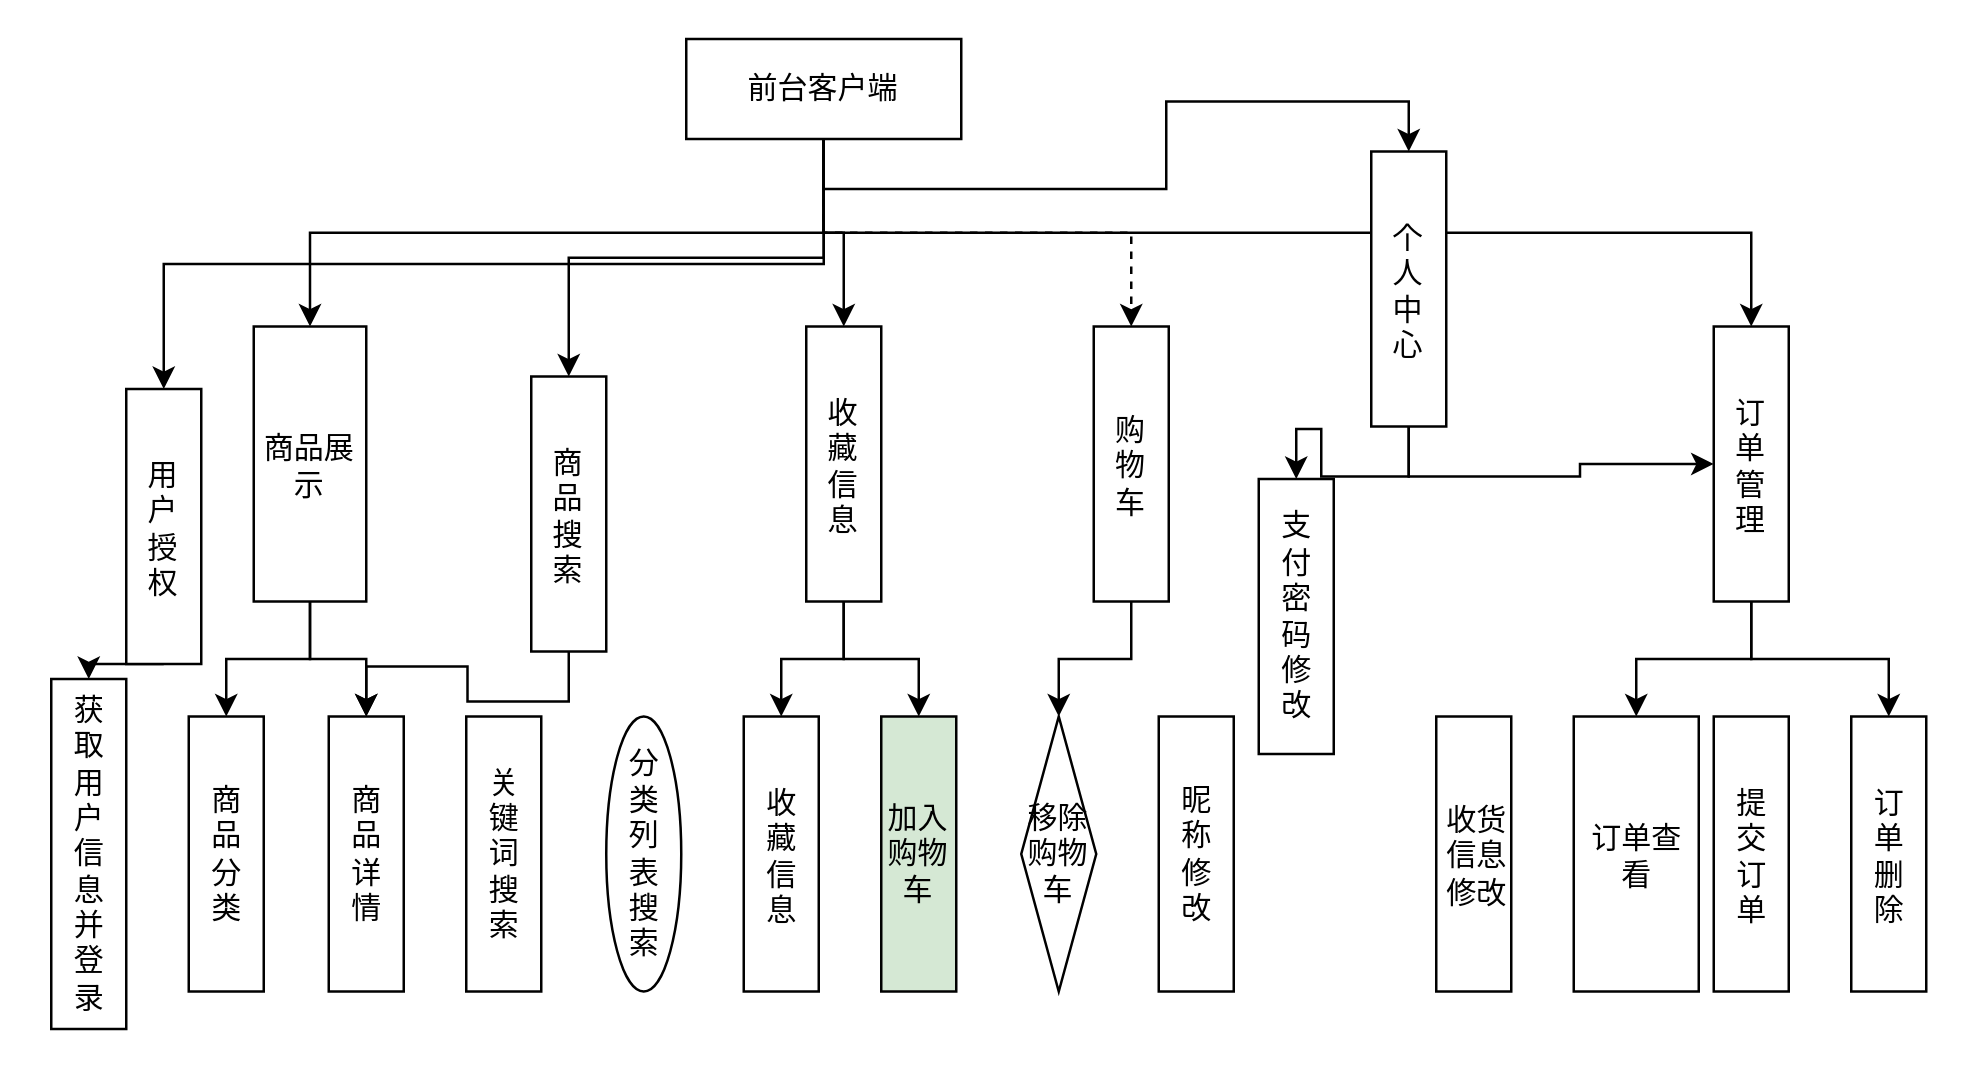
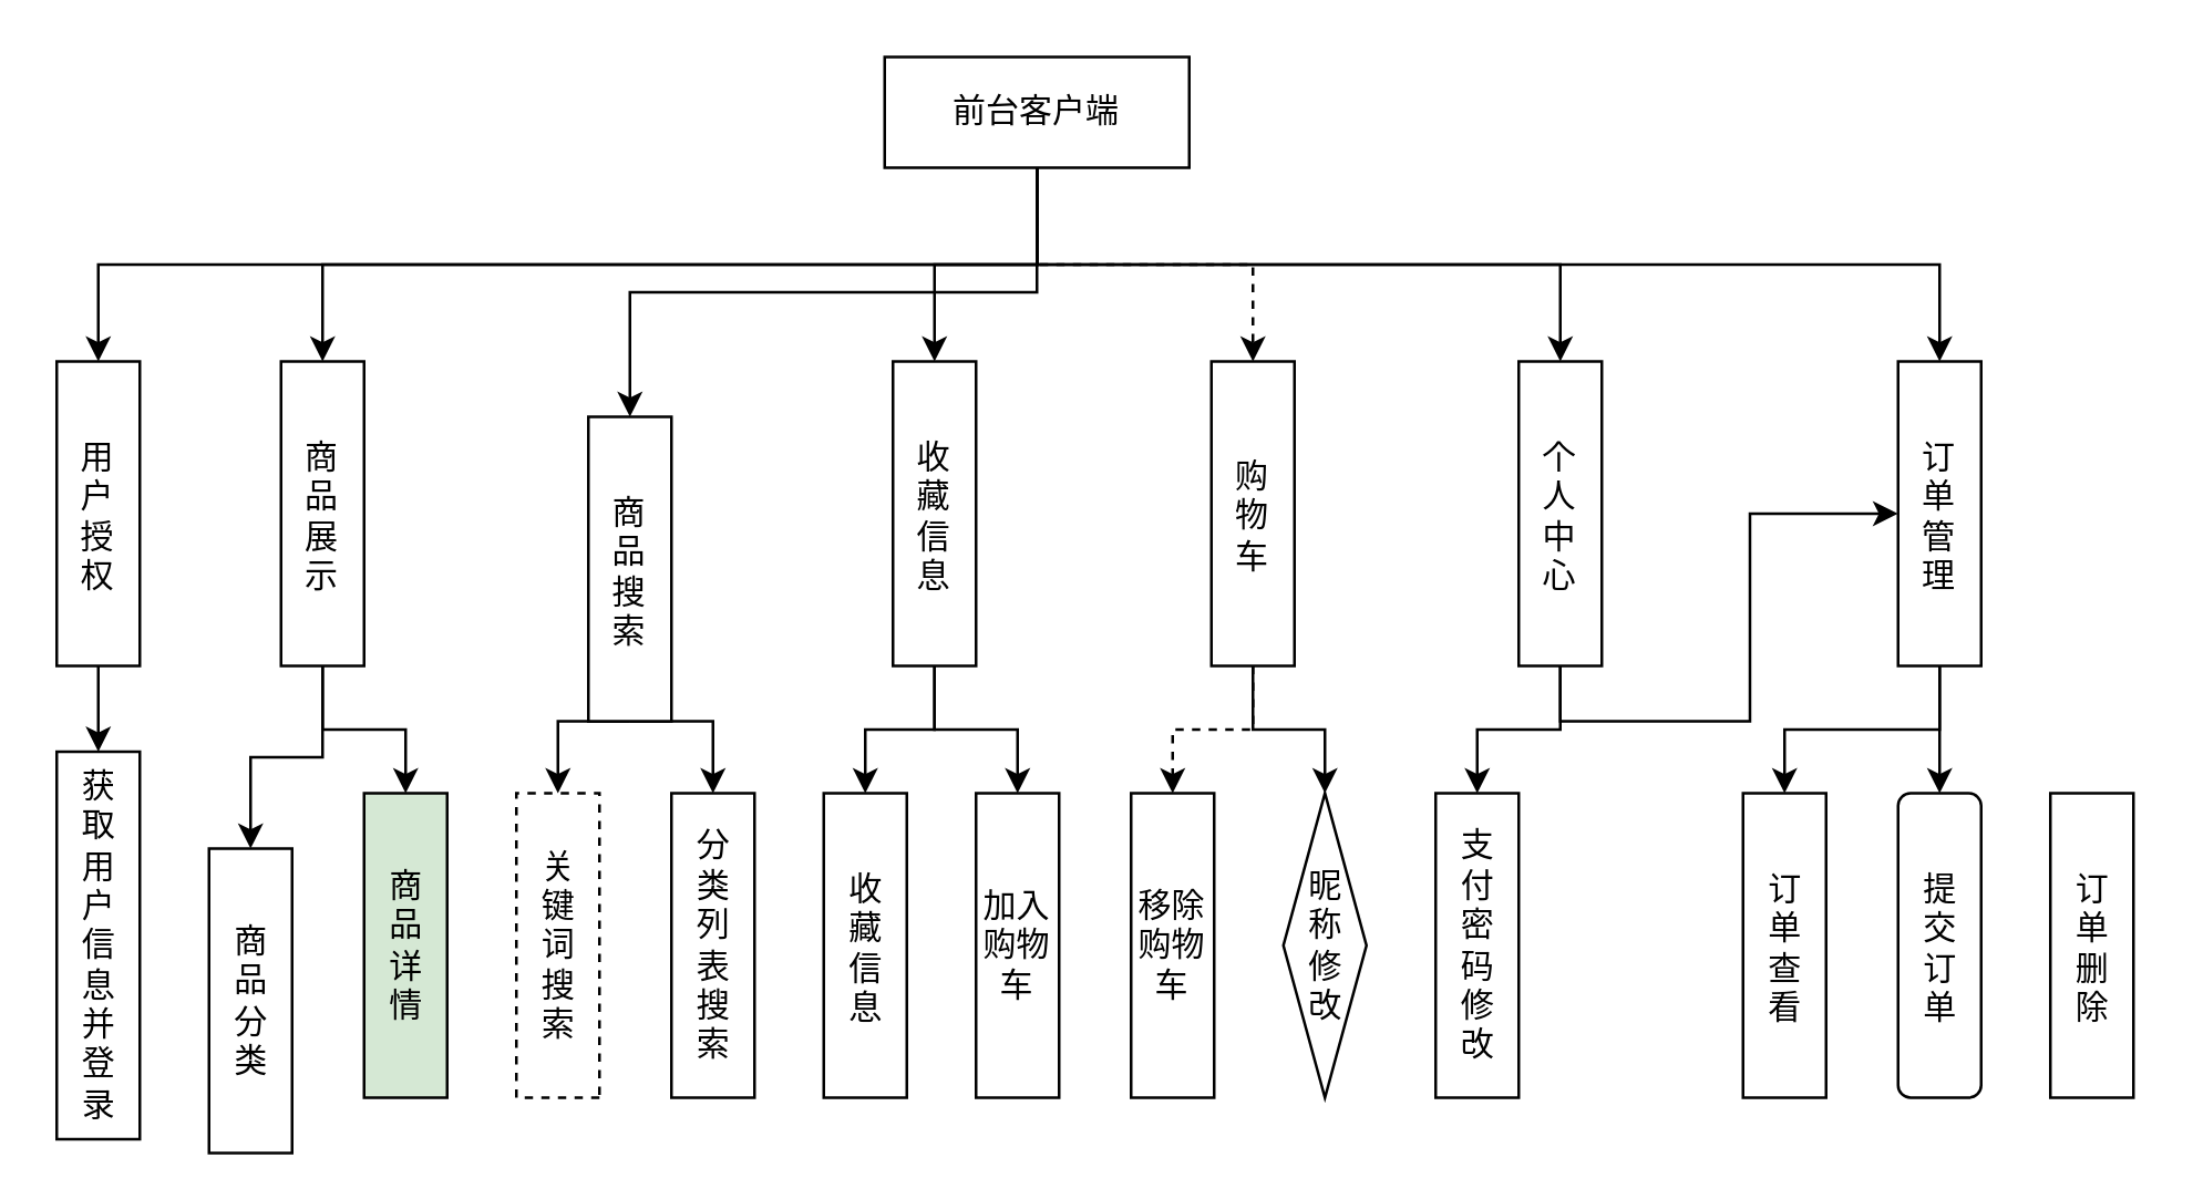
  <mxCell id="0" />
  <mxCell id="1" parent="0" />
- <mxCell id="2" value="商品分类" style="rounded=0;whiteSpace=wrap;html=1;spacingTop=2;spacingLeft=3;spacingRight=2;spacingBottom=2;flipV=1;flipH=1;" vertex="1" parent="1"><mxGeometry x="75" y="286" width="30" height="110" as="geometry" /></mxCell>
- <mxCell id="3" value="商品详情" style="rounded=0;whiteSpace=wrap;html=1;spacingTop=2;spacingLeft=3;spacingRight=2;spacingBottom=2;flipV=1;flipH=1;" vertex="1" parent="1"><mxGeometry x="131" y="286" width="30" height="110" as="geometry" /></mxCell>
- <mxCell id="4" value="关键词搜索&lt;br&gt;" style="rounded=0;whiteSpace=wrap;html=1;spacingTop=2;spacingLeft=3;spacingRight=2;spacingBottom=2;flipV=1;flipH=1;" vertex="1" parent="1"><mxGeometry x="186" y="286" width="30" height="110" as="geometry" /></mxCell>
- <mxCell id="5" value="昵称修改" style="rounded=0;whiteSpace=wrap;html=1;spacingTop=2;spacingLeft=3;spacingRight=2;spacingBottom=2;flipV=1;flipH=1;" vertex="1" parent="1"><mxGeometry x="463" y="286" width="30" height="110" as="geometry" /></mxCell>
- <mxCell id="6" value="支付密码修改" style="rounded=0;whiteSpace=wrap;html=1;spacingTop=2;spacingLeft=3;spacingRight=2;spacingBottom=2;flipV=1;flipH=1;" vertex="1" parent="1"><mxGeometry x="503" y="191" width="30" height="110" as="geometry" /></mxCell>
- <mxCell id="7" value="收货信息修改" style="rounded=0;whiteSpace=wrap;html=1;spacingTop=2;spacingLeft=3;flipV=1;flipH=1;" vertex="1" parent="1"><mxGeometry x="574" y="286" width="30" height="110" as="geometry" /></mxCell>
+ <mxCell id="2" value="商品分类" style="rounded=0;whiteSpace=wrap;html=1;spacingTop=2;spacingLeft=3;spacingRight=2;spacingBottom=2;flipV=1;flipH=1;" vertex="1" parent="1"><mxGeometry x="75" y="306" width="30" height="110" as="geometry" /></mxCell>
+ <mxCell id="3" value="商品详情" style="rounded=0;whiteSpace=wrap;html=1;spacingTop=2;spacingLeft=3;spacingRight=2;spacingBottom=2;flipV=1;flipH=1;fillColor=#d5e8d4;" vertex="1" parent="1"><mxGeometry x="131" y="286" width="30" height="110" as="geometry" /></mxCell>
+ <mxCell id="4" value="关键词搜索&lt;br&gt;" style="rounded=0;whiteSpace=wrap;html=1;spacingTop=2;spacingLeft=3;spacingRight=2;spacingBottom=2;flipV=1;flipH=1;dashed=1;" vertex="1" parent="1"><mxGeometry x="186" y="286" width="30" height="110" as="geometry" /></mxCell>
+ <mxCell id="5" value="昵称修改" style="rhombus;whiteSpace=wrap;html=1;spacingTop=2;spacingLeft=3;spacingRight=2;spacingBottom=2;flipV=1;flipH=1;" vertex="1" parent="1"><mxGeometry x="463" y="286" width="30" height="110" as="geometry" /></mxCell>
+ <mxCell id="6" value="支付密码修改" style="rounded=0;whiteSpace=wrap;html=1;spacingTop=2;spacingLeft=3;spacingRight=2;spacingBottom=2;flipV=1;flipH=1;" vertex="1" parent="1"><mxGeometry x="518" y="286" width="30" height="110" as="geometry" /></mxCell>
  <mxCell id="8" value="收藏信息" style="rounded=0;whiteSpace=wrap;html=1;spacingTop=3;spacingLeft=3;spacingRight=2;spacingBottom=2;flipV=1;flipH=1;" vertex="1" parent="1"><mxGeometry x="297" y="286" width="30" height="110" as="geometry" /></mxCell>
- <mxCell id="9" value="加入购物车&lt;br&gt;" style="rounded=0;whiteSpace=wrap;html=1;flipV=1;flipH=1;fillColor=#d5e8d4;" vertex="1" parent="1"><mxGeometry x="352" y="286" width="30" height="110" as="geometry" /></mxCell>
- <mxCell id="10" value="移除购物车" style="rhombus;whiteSpace=wrap;html=1;flipV=1;flipH=1;" vertex="1" parent="1"><mxGeometry x="408" y="286" width="30" height="110" as="geometry" /></mxCell>
- <mxCell id="11" value="提交订单" style="rounded=0;whiteSpace=wrap;html=1;spacingTop=3;spacingLeft=3;spacingRight=2;spacingBottom=2;flipV=1;flipH=1;" vertex="1" parent="1"><mxGeometry x="685" y="286" width="30" height="110" as="geometry" /></mxCell>
- <mxCell id="12" value="订单查看" style="rounded=0;whiteSpace=wrap;html=1;spacingTop=3;spacingLeft=3;spacingRight=2;spacingBottom=2;flipV=1;flipH=1;" vertex="1" parent="1"><mxGeometry x="629" y="286" width="50" height="110" as="geometry" /></mxCell>
+ <mxCell id="9" value="加入购物车&lt;br&gt;" style="rounded=0;whiteSpace=wrap;html=1;flipV=1;flipH=1;" vertex="1" parent="1"><mxGeometry x="352" y="286" width="30" height="110" as="geometry" /></mxCell>
+ <mxCell id="10" value="移除购物车" style="rounded=0;whiteSpace=wrap;html=1;flipV=1;flipH=1;" vertex="1" parent="1"><mxGeometry x="408" y="286" width="30" height="110" as="geometry" /></mxCell>
+ <mxCell id="11" value="提交订单" style="whiteSpace=wrap;html=1;spacingTop=3;spacingLeft=3;spacingRight=2;spacingBottom=2;flipV=1;flipH=1;rounded=1;" vertex="1" parent="1"><mxGeometry x="685" y="286" width="30" height="110" as="geometry" /></mxCell>
+ <mxCell id="12" value="订单查看" style="rounded=0;whiteSpace=wrap;html=1;spacingTop=3;spacingLeft=3;spacingRight=2;spacingBottom=2;flipV=1;flipH=1;" vertex="1" parent="1"><mxGeometry x="629" y="286" width="30" height="110" as="geometry" /></mxCell>
  <mxCell id="13" value="订单删除" style="rounded=0;whiteSpace=wrap;html=1;spacingTop=3;spacingLeft=3;spacingRight=2;spacingBottom=2;flipV=1;flipH=1;" vertex="1" parent="1"><mxGeometry x="740" y="286" width="30" height="110" as="geometry" /></mxCell>
  <mxCell id="14" style="edgeStyle=orthogonalEdgeStyle;rounded=0;orthogonalLoop=1;jettySize=auto;html=1;exitX=0.5;exitY=1;exitDx=0;exitDy=0;entryX=0.5;entryY=0;entryDx=0;entryDy=0;" edge="1" parent="1" source="21" target="23"><mxGeometry relative="1" as="geometry" /></mxCell>
  <mxCell id="15" style="edgeStyle=orthogonalEdgeStyle;rounded=0;orthogonalLoop=1;jettySize=auto;html=1;exitX=0.5;exitY=1;exitDx=0;exitDy=0;entryX=0.5;entryY=0;entryDx=0;entryDy=0;" edge="1" parent="1" source="21" target="26"><mxGeometry relative="1" as="geometry" /></mxCell>
  <mxCell id="16" style="edgeStyle=orthogonalEdgeStyle;rounded=0;orthogonalLoop=1;jettySize=auto;html=1;exitX=0.5;exitY=1;exitDx=0;exitDy=0;entryX=0.5;entryY=0;entryDx=0;entryDy=0;" edge="1" parent="1" source="21" target="29"><mxGeometry relative="1" as="geometry" /></mxCell>
  <mxCell id="17" style="edgeStyle=orthogonalEdgeStyle;rounded=0;orthogonalLoop=1;jettySize=auto;html=1;exitX=0.5;exitY=1;exitDx=0;exitDy=0;entryX=0.5;entryY=0;entryDx=0;entryDy=0;" edge="1" parent="1" source="21" target="38"><mxGeometry relative="1" as="geometry" /></mxCell>
  <mxCell id="18" style="edgeStyle=orthogonalEdgeStyle;rounded=0;orthogonalLoop=1;jettySize=auto;html=1;exitX=0.5;exitY=1;exitDx=0;exitDy=0;entryX=0.5;entryY=0;entryDx=0;entryDy=0;dashed=1;" edge="1" parent="1" source="21" target="32"><mxGeometry relative="1" as="geometry" /></mxCell>
  <mxCell id="19" style="edgeStyle=orthogonalEdgeStyle;rounded=0;orthogonalLoop=1;jettySize=auto;html=1;exitX=0.5;exitY=1;exitDx=0;exitDy=0;entryX=0.5;entryY=0;entryDx=0;entryDy=0;" edge="1" parent="1" source="21" target="35"><mxGeometry relative="1" as="geometry" /></mxCell>
  <mxCell id="20" style="edgeStyle=orthogonalEdgeStyle;rounded=0;orthogonalLoop=1;jettySize=auto;html=1;exitX=0.5;exitY=1;exitDx=0;exitDy=0;entryX=0.5;entryY=0;entryDx=0;entryDy=0;" edge="1" parent="1" source="21" target="42"><mxGeometry relative="1" as="geometry" /></mxCell>
- <mxCell id="21" value="前台客户端&lt;br&gt;" style="rounded=0;whiteSpace=wrap;html=1;" vertex="1" parent="1"><mxGeometry x="274" y="15" width="110" height="40" as="geometry" /></mxCell>
+ <mxCell id="21" value="前台客户端&lt;br&gt;" style="rounded=0;whiteSpace=wrap;html=1;" vertex="1" parent="1"><mxGeometry x="319" y="20" width="110" height="40" as="geometry" /></mxCell>
  <mxCell id="22" style="edgeStyle=orthogonalEdgeStyle;rounded=0;orthogonalLoop=1;jettySize=auto;html=1;exitX=0.5;exitY=1;exitDx=0;exitDy=0;entryX=0.5;entryY=0;entryDx=0;entryDy=0;" edge="1" parent="1" source="23" target="43"><mxGeometry relative="1" as="geometry" /></mxCell>
- <mxCell id="23" value="&lt;div style=&quot;&quot;&gt;&lt;span style=&quot;background-color: initial;&quot;&gt;用户授权&lt;/span&gt;&lt;/div&gt;" style="rounded=0;whiteSpace=wrap;html=1;align=center;verticalAlign=middle;labelPosition=center;verticalLabelPosition=middle;spacingTop=5;spacingLeft=3;spacingBottom=3;spacingRight=3;" vertex="1" parent="1"><mxGeometry x="50" y="155" width="30" height="110" as="geometry" /></mxCell>
+ <mxCell id="23" value="&lt;div style=&quot;&quot;&gt;&lt;span style=&quot;background-color: initial;&quot;&gt;用户授权&lt;/span&gt;&lt;/div&gt;" style="rounded=0;whiteSpace=wrap;html=1;align=center;verticalAlign=middle;labelPosition=center;verticalLabelPosition=middle;spacingTop=5;spacingLeft=3;spacingBottom=3;spacingRight=3;" vertex="1" parent="1"><mxGeometry x="20" y="130" width="30" height="110" as="geometry" /></mxCell>
  <mxCell id="24" style="edgeStyle=orthogonalEdgeStyle;rounded=0;orthogonalLoop=1;jettySize=auto;html=1;exitX=0.5;exitY=1;exitDx=0;exitDy=0;entryX=0.5;entryY=0;entryDx=0;entryDy=0;" edge="1" parent="1" source="26" target="2"><mxGeometry relative="1" as="geometry" /></mxCell>
  <mxCell id="25" style="edgeStyle=orthogonalEdgeStyle;rounded=0;orthogonalLoop=1;jettySize=auto;html=1;exitX=0.5;exitY=1;exitDx=0;exitDy=0;entryX=0.5;entryY=0;entryDx=0;entryDy=0;" edge="1" parent="1" source="26" target="3"><mxGeometry relative="1" as="geometry" /></mxCell>
- <mxCell id="26" value="&lt;div style=&quot;font-size: 12px;&quot;&gt;&lt;span style=&quot;background-color: initial; font-size: 12px;&quot;&gt;&lt;font style=&quot;font-size: 12px;&quot;&gt;商品展示&lt;/font&gt;&lt;/span&gt;&lt;/div&gt;" style="rounded=0;whiteSpace=wrap;html=1;fontSize=12;verticalAlign=middle;horizontal=1;fontFamily=Times New Roman;align=center;labelPosition=center;verticalLabelPosition=middle;spacingTop=5;spacingLeft=3;spacingBottom=3;spacingRight=3;" vertex="1" parent="1"><mxGeometry x="101" y="130" width="45" height="110" as="geometry" /></mxCell>
- <mxCell id="28" style="edgeStyle=orthogonalEdgeStyle;rounded=0;orthogonalLoop=1;jettySize=auto;html=1;exitX=0.5;exitY=1;exitDx=0;exitDy=0;" edge="1" parent="1" source="29" target="3"><mxGeometry relative="1" as="geometry" /></mxCell>
+ <mxCell id="26" value="&lt;div style=&quot;font-size: 12px;&quot;&gt;&lt;span style=&quot;background-color: initial; font-size: 12px;&quot;&gt;&lt;font style=&quot;font-size: 12px;&quot;&gt;商品展示&lt;/font&gt;&lt;/span&gt;&lt;/div&gt;" style="rounded=0;whiteSpace=wrap;html=1;fontSize=12;verticalAlign=middle;horizontal=1;fontFamily=Times New Roman;align=center;labelPosition=center;verticalLabelPosition=middle;spacingTop=5;spacingLeft=3;spacingBottom=3;spacingRight=3;" vertex="1" parent="1"><mxGeometry x="101" y="130" width="30" height="110" as="geometry" /></mxCell>
+ <mxCell id="27" style="edgeStyle=orthogonalEdgeStyle;rounded=0;orthogonalLoop=1;jettySize=auto;html=1;exitX=0.5;exitY=1;exitDx=0;exitDy=0;entryX=0.5;entryY=0;entryDx=0;entryDy=0;" edge="1" parent="1" source="29" target="4"><mxGeometry relative="1" as="geometry" /></mxCell>
+ <mxCell id="28" style="edgeStyle=orthogonalEdgeStyle;rounded=0;orthogonalLoop=1;jettySize=auto;html=1;exitX=0.5;exitY=1;exitDx=0;exitDy=0;entryX=0.5;entryY=0;entryDx=0;entryDy=0;" edge="1" parent="1" source="29" target="44"><mxGeometry relative="1" as="geometry" /></mxCell>
  <mxCell id="29" value="商品搜索&lt;br&gt;" style="rounded=0;whiteSpace=wrap;html=1;verticalAlign=middle;labelPosition=center;verticalLabelPosition=middle;align=center;spacingTop=5;spacingLeft=3;spacingBottom=3;spacingRight=3;" vertex="1" parent="1"><mxGeometry x="212" y="150" width="30" height="110" as="geometry" /></mxCell>
- <mxCell id="30" style="edgeStyle=orthogonalEdgeStyle;rounded=0;orthogonalLoop=1;jettySize=auto;html=1;exitX=0.5;exitY=1;exitDx=0;exitDy=0;entryX=0.5;entryY=0;entryDx=0;entryDy=0;" edge="1" parent="1" source="32" target="10"><mxGeometry relative="1" as="geometry" /></mxCell>
+ <mxCell id="30" style="edgeStyle=orthogonalEdgeStyle;rounded=0;orthogonalLoop=1;jettySize=auto;html=1;exitX=0.5;exitY=1;exitDx=0;exitDy=0;entryX=0.5;entryY=0;entryDx=0;entryDy=0;dashed=1;" edge="1" parent="1" source="32" target="10"><mxGeometry relative="1" as="geometry" /></mxCell>
+ <mxCell id="31" style="edgeStyle=orthogonalEdgeStyle;rounded=0;orthogonalLoop=1;jettySize=auto;html=1;exitX=0.5;exitY=1;exitDx=0;exitDy=0;entryX=0.5;entryY=0;entryDx=0;entryDy=0;" edge="1" parent="1" source="32" target="5"><mxGeometry relative="1" as="geometry" /></mxCell>
  <mxCell id="32" value="购物车" style="rounded=0;whiteSpace=wrap;html=1;verticalAlign=middle;labelPosition=center;verticalLabelPosition=middle;align=center;spacingTop=5;spacingLeft=3;spacingBottom=3;spacingRight=3;" vertex="1" parent="1"><mxGeometry x="437" y="130" width="30" height="110" as="geometry" /></mxCell>
  <mxCell id="33" style="edgeStyle=orthogonalEdgeStyle;rounded=0;orthogonalLoop=1;jettySize=auto;html=1;exitX=0.5;exitY=1;exitDx=0;exitDy=0;entryX=0.5;entryY=0;entryDx=0;entryDy=0;" edge="1" parent="1" source="35" target="6"><mxGeometry relative="1" as="geometry" /></mxCell>
  <mxCell id="34" style="edgeStyle=orthogonalEdgeStyle;rounded=0;orthogonalLoop=1;jettySize=auto;html=1;exitX=0.5;exitY=1;exitDx=0;exitDy=0;" edge="1" parent="1" source="35" target="42"><mxGeometry relative="1" as="geometry" /></mxCell>
- <mxCell id="35" value="个人中心&lt;br&gt;" style="rounded=0;whiteSpace=wrap;html=1;verticalAlign=middle;labelPosition=center;verticalLabelPosition=middle;align=center;spacingTop=5;spacingLeft=3;spacingBottom=3;spacingRight=3;" vertex="1" parent="1"><mxGeometry x="548" y="60" width="30" height="110" as="geometry" /></mxCell>
+ <mxCell id="35" value="个人中心&lt;br&gt;" style="rounded=0;whiteSpace=wrap;html=1;verticalAlign=middle;labelPosition=center;verticalLabelPosition=middle;align=center;spacingTop=5;spacingLeft=3;spacingBottom=3;spacingRight=3;" vertex="1" parent="1"><mxGeometry x="548" y="130" width="30" height="110" as="geometry" /></mxCell>
  <mxCell id="36" style="edgeStyle=orthogonalEdgeStyle;rounded=0;orthogonalLoop=1;jettySize=auto;html=1;exitX=0.5;exitY=1;exitDx=0;exitDy=0;entryX=0.5;entryY=0;entryDx=0;entryDy=0;" edge="1" parent="1" source="38" target="8"><mxGeometry relative="1" as="geometry" /></mxCell>
  <mxCell id="37" style="edgeStyle=orthogonalEdgeStyle;rounded=0;orthogonalLoop=1;jettySize=auto;html=1;exitX=0.5;exitY=1;exitDx=0;exitDy=0;entryX=0.5;entryY=0;entryDx=0;entryDy=0;" edge="1" parent="1" source="38" target="9"><mxGeometry relative="1" as="geometry" /></mxCell>
  <mxCell id="38" value="收藏信息&lt;br&gt;" style="rounded=0;whiteSpace=wrap;html=1;verticalAlign=middle;labelPosition=center;verticalLabelPosition=middle;align=center;spacingTop=5;spacingLeft=3;spacingBottom=3;spacingRight=3;" vertex="1" parent="1"><mxGeometry x="322" y="130" width="30" height="110" as="geometry" /></mxCell>
  <mxCell id="39" style="edgeStyle=orthogonalEdgeStyle;rounded=0;orthogonalLoop=1;jettySize=auto;html=1;exitX=0.5;exitY=1;exitDx=0;exitDy=0;entryX=0.5;entryY=0;entryDx=0;entryDy=0;" edge="1" parent="1" source="42" target="12"><mxGeometry relative="1" as="geometry" /></mxCell>
- <mxCell id="41" style="edgeStyle=orthogonalEdgeStyle;rounded=0;orthogonalLoop=1;jettySize=auto;html=1;exitX=0.5;exitY=1;exitDx=0;exitDy=0;entryX=0.5;entryY=0;entryDx=0;entryDy=0;" edge="1" parent="1" source="42" target="13"><mxGeometry relative="1" as="geometry" /></mxCell>
+ <mxCell id="40" style="edgeStyle=orthogonalEdgeStyle;rounded=0;orthogonalLoop=1;jettySize=auto;html=1;exitX=0.5;exitY=1;exitDx=0;exitDy=0;entryX=0.5;entryY=0;entryDx=0;entryDy=0;" edge="1" parent="1" source="42" target="11"><mxGeometry relative="1" as="geometry" /></mxCell>
  <mxCell id="42" value="订单管理" style="rounded=0;whiteSpace=wrap;html=1;verticalAlign=middle;labelPosition=center;verticalLabelPosition=middle;align=center;spacingTop=5;spacingLeft=3;spacingBottom=3;spacingRight=3;" vertex="1" parent="1"><mxGeometry x="685" y="130" width="30" height="110" as="geometry" /></mxCell>
  <mxCell id="43" value="获取用户信息并登录" style="rounded=0;whiteSpace=wrap;html=1;spacingTop=2;spacingLeft=3;spacingBottom=3;spacingRight=2;flipV=1;flipH=1;" vertex="1" parent="1"><mxGeometry x="20" y="271" width="30" height="140" as="geometry" /></mxCell>
- <mxCell id="44" value="分类列表搜索&lt;br&gt;" style="ellipse;whiteSpace=wrap;html=1;spacingTop=2;spacingLeft=3;spacingBottom=3;spacingRight=2;flipV=1;flipH=1;" vertex="1" parent="1"><mxGeometry x="242" y="286" width="30" height="110" as="geometry" /></mxCell>
+ <mxCell id="44" value="分类列表搜索&lt;br&gt;" style="rounded=0;whiteSpace=wrap;html=1;spacingTop=2;spacingLeft=3;spacingBottom=3;spacingRight=2;flipV=1;flipH=1;" vertex="1" parent="1"><mxGeometry x="242" y="286" width="30" height="110" as="geometry" /></mxCell>
